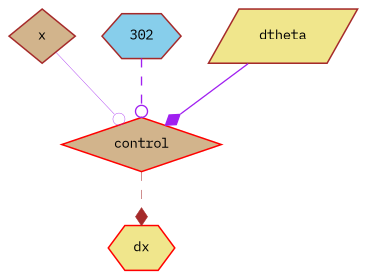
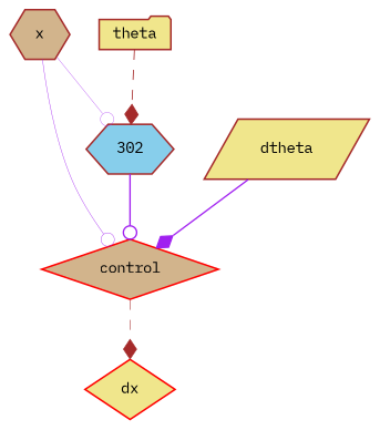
  digraph {
    fontname="IBM Plex Mono"
    node [color=brown fillcolor=khaki fontname="IBM Plex Mono" fontsize=9 shape=hexagon style=filled]
    edge [arrowhead=odot color=purple fontname="IBM Plex Mono" style=solid]
-   x [fillcolor=tan height=0.2 shape=diamond width=0.2]
+   x [fillcolor=tan height=0.2 width=0.2]
    control [color=red fillcolor=tan height=0.2 shape=diamond width=0.2]
    n3 [fillcolor=skyblue height=0.2 label=302 width=0.2]
-   dx [color=red height=0.2 width=0.2]
+   dx [color=red height=0.2 shape=diamond width=0.2]
+   theta [height=0.2 shape=folder width=0.2]
    dtheta [height=0.2 shape=parallelogram width=0.2]
    x -> control [penwidth=0.25425686177122886]
+   x -> n3 [penwidth=0.1956104784319566]
    control -> dx [arrowhead=diamond color=brown penwidth=0.3511448928716019 style=dashed]
-   n3 -> control [penwidth=0.8947967189726945 style=dashed]
+   n3 -> control [penwidth=0.8947967189726945]
+   theta -> n3 [arrowhead=diamond color=brown penwidth=0.5399492771853278 style=dashed]
    dtheta -> control [arrowhead=diamond penwidth=0.8560408852771199]
  }
